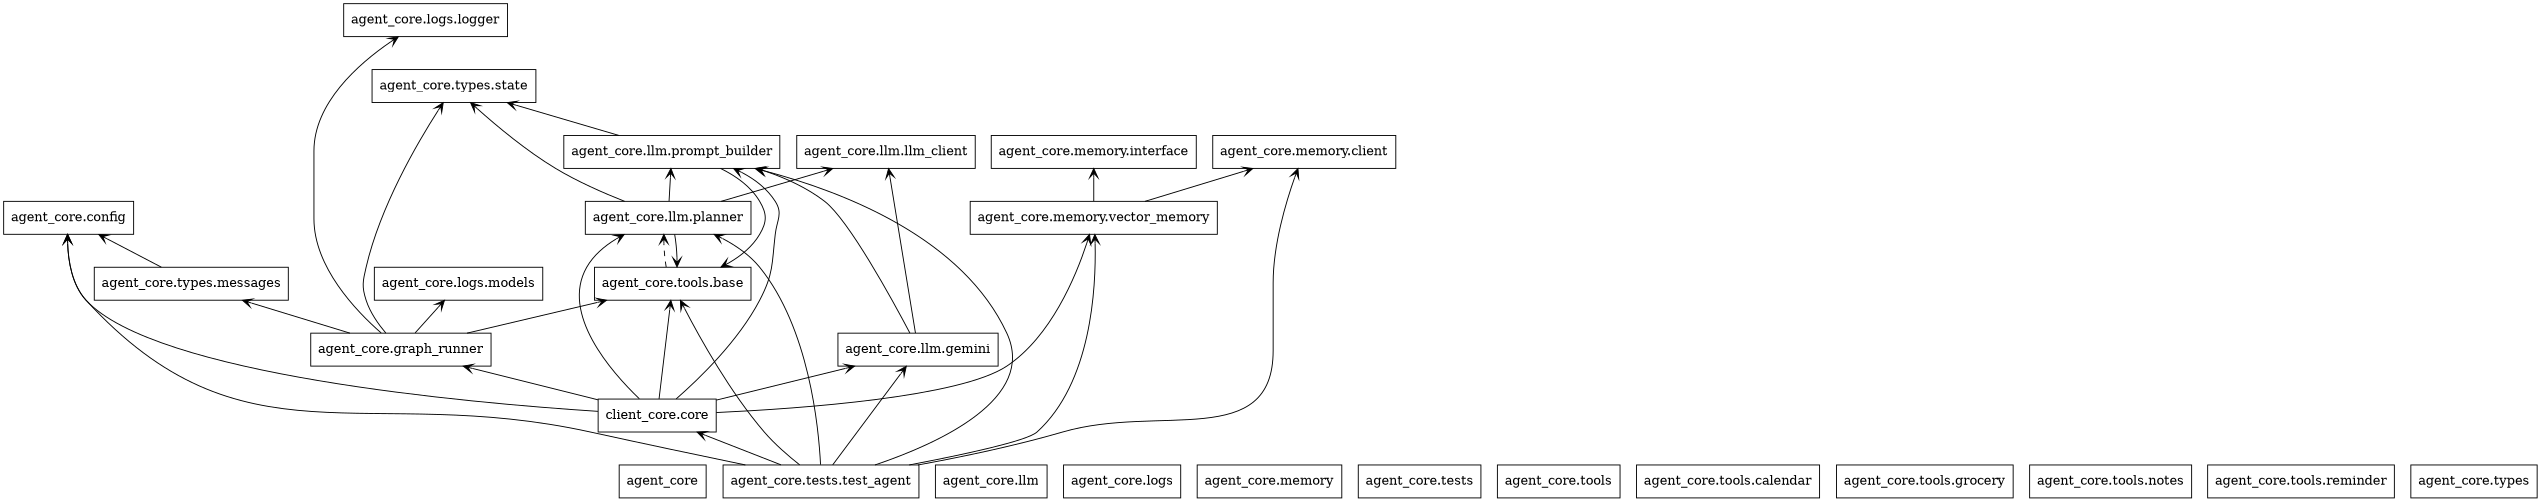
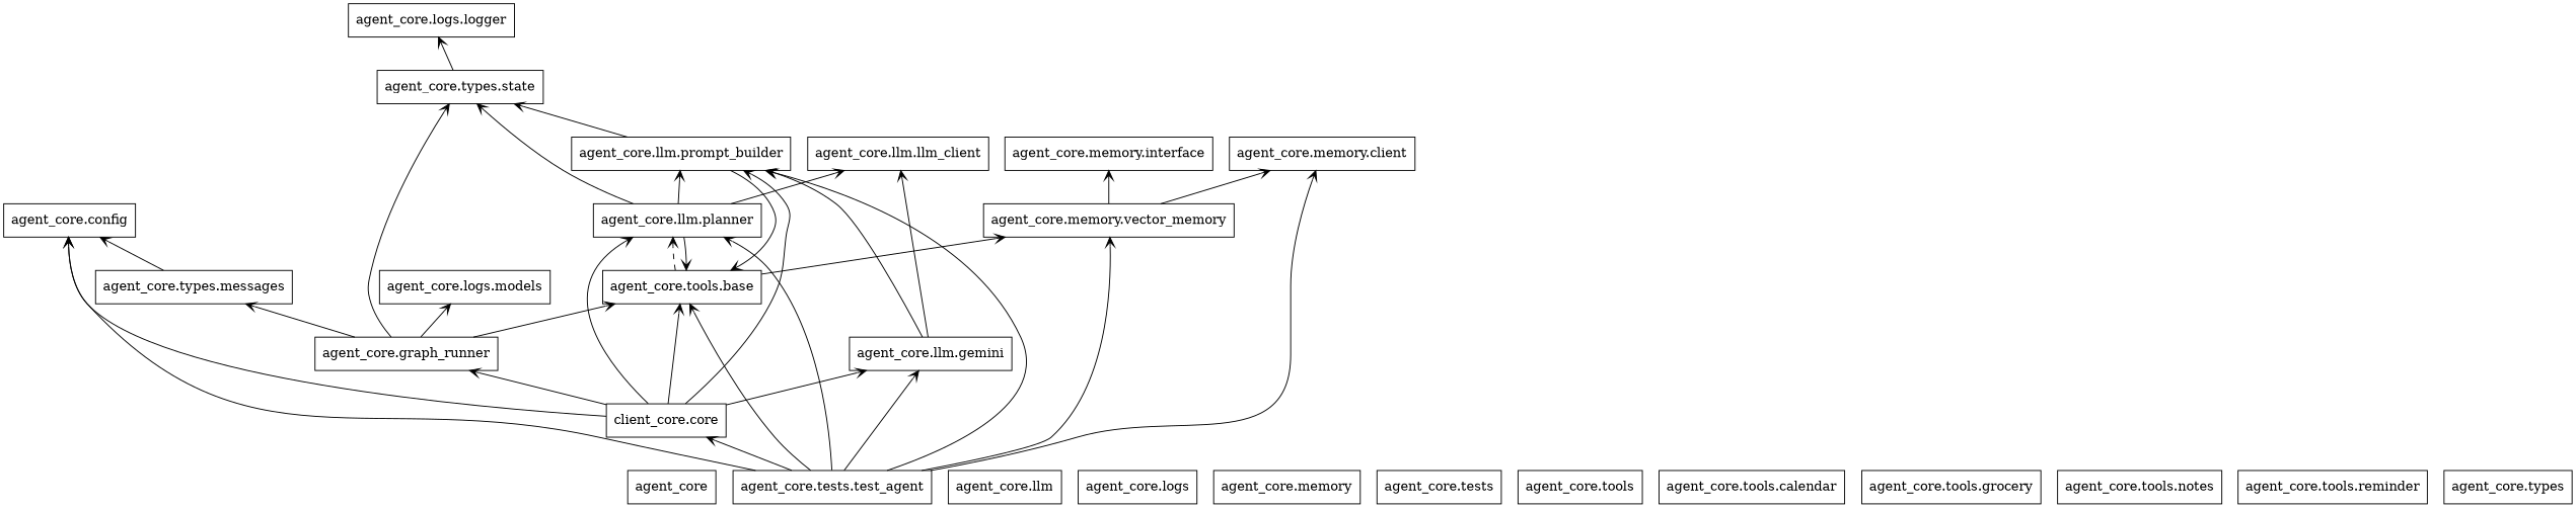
  digraph {
    fontname="DejaVu Serif"
    rankdir=BT
    node [color=black fontname="DejaVu Serif" shape=box style=solid]
    edge [arrowhead=open arrowtail=none fontname="DejaVu Serif"]
    n1 [label=agent_core]
    n2 [label="agent_core.config"]
    n3 [label="client_core.core"]
    n4 [label="agent_core.graph_runner"]
    n5 [label="agent_core.llm.gemini"]
    n6 [label="agent_core.llm.planner"]
    n7 [label="agent_core.llm.prompt_builder"]
    n8 [label="agent_core.memory.vector_memory"]
    n9 [label="agent_core.tools.base"]
    n10 [label="agent_core.logs.logger"]
    n11 [label="agent_core.logs.models"]
    n12 [label="agent_core.types.messages"]
    n13 [label="agent_core.types.state"]
    n14 [label="agent_core.llm.llm_client"]
    n15 [label="agent_core.memory.client"]
    n16 [label="agent_core.memory.interface"]
    n17 [label="agent_core.llm"]
    n18 [label="agent_core.logs"]
    n19 [label="agent_core.memory"]
    n20 [label="agent_core.tests"]
    n21 [label="agent_core.tests.test_agent"]
    n22 [label="agent_core.tools"]
    n23 [label="agent_core.tools.calendar"]
    n24 [label="agent_core.tools.grocery"]
    n25 [label="agent_core.tools.notes"]
    n26 [label="agent_core.tools.reminder"]
    n27 [label="agent_core.types"]
    n3 -> n2
    n3 -> n4
    n3 -> n5
    n3 -> n6
    n3 -> n7
-   n3 -> n8
+   n9 -> n8
    n3 -> n9
    n4 -> n9
-   n4 -> n10
+   n13 -> n10
    n4 -> n11
    n4 -> n12
    n4 -> n13
    n5 -> n7
    n5 -> n14
    n6 -> n7
    n6 -> n9
    n6 -> n13
    n6 -> n14
    n7 -> n9
    n7 -> n13
    n8 -> n15
    n8 -> n16
    n9 -> n6 [style=dashed]
    n12 -> n2
    n21 -> n2
    n21 -> n3
    n21 -> n5
    n21 -> n6
    n21 -> n7
    n21 -> n8
    n21 -> n9
    n21 -> n15
  }
